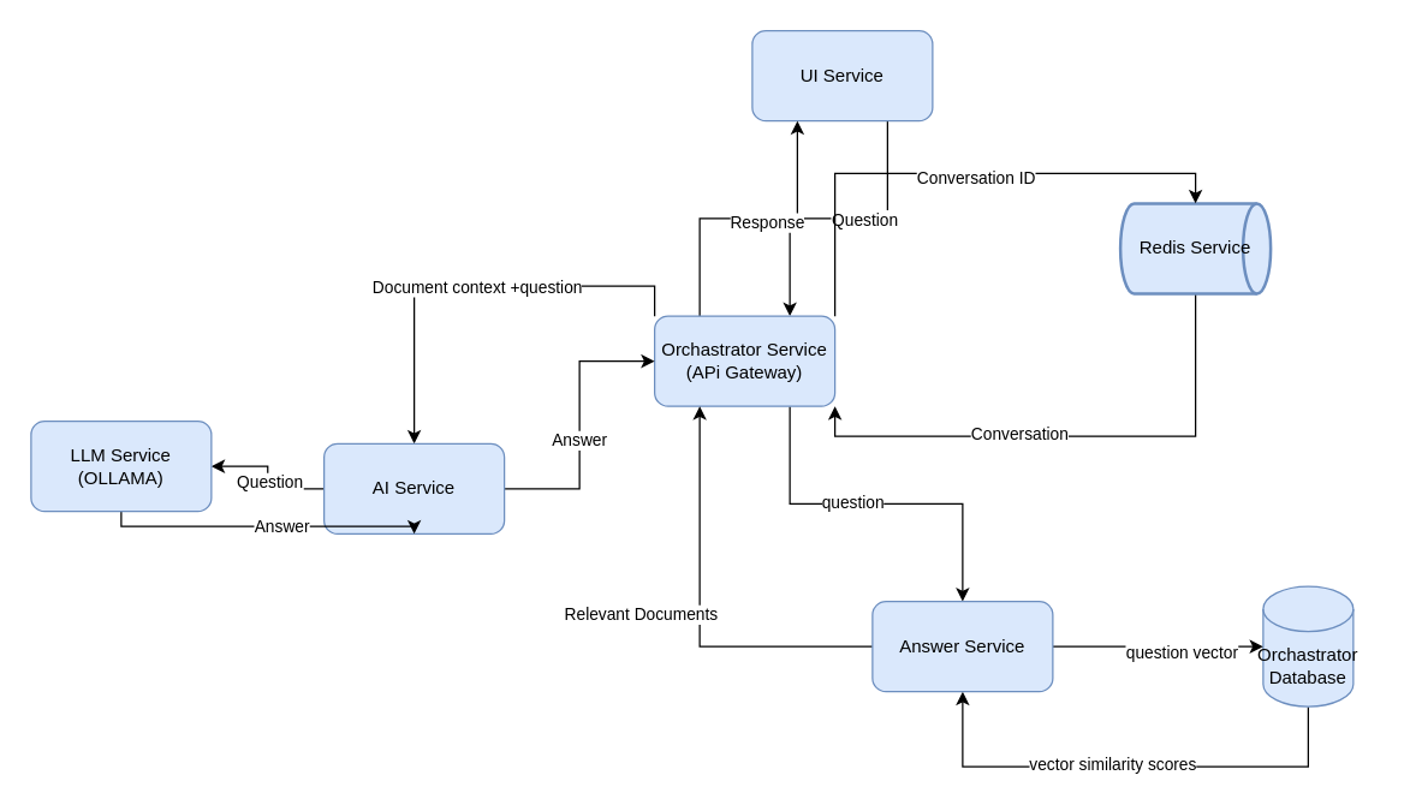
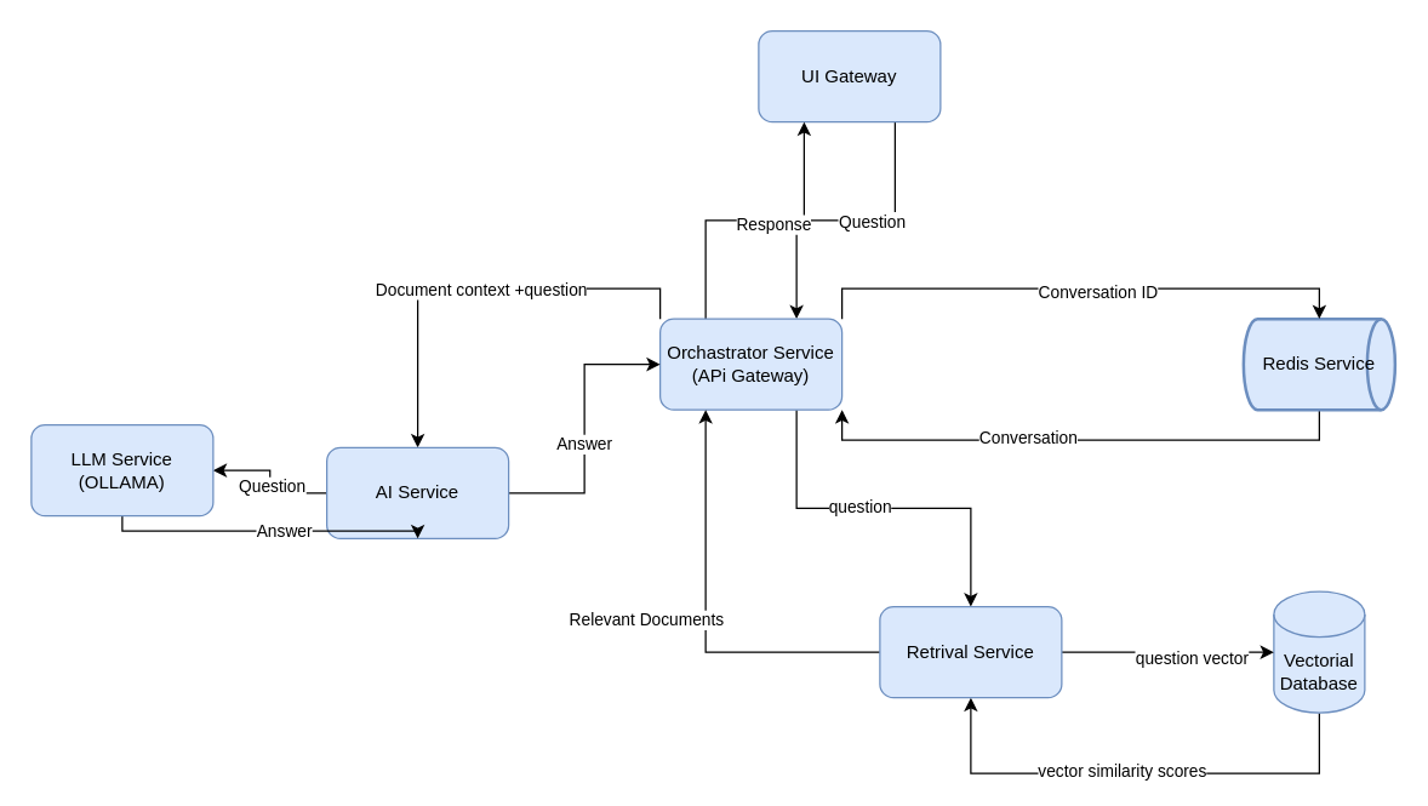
  <mxCell id="0" />
  <mxCell id="1" parent="0" />
  <mxCell id="2" style="edgeStyle=orthogonalEdgeStyle;rounded=0;orthogonalLoop=1;jettySize=auto;html=1;entryX=0.75;entryY=0;entryDx=0;entryDy=0;exitX=0.75;exitY=1;exitDx=0;exitDy=0;" edge="1" parent="1" source="4" target="19"><mxGeometry relative="1" as="geometry" /></mxCell>
  <mxCell id="3" value="Question" style="edgeLabel;html=1;align=center;verticalAlign=middle;resizable=0;points=[];" vertex="1" connectable="0" parent="2"><mxGeometry x="-0.168" relative="1" as="geometry"><mxPoint as="offset" /></mxGeometry></mxCell>
- <mxCell id="4" value="UI Service" style="rounded=1;whiteSpace=wrap;html=1;fillColor=#dae8fc;strokeColor=#6c8ebf;" vertex="1" parent="1"><mxGeometry x="500" y="20" width="120" height="60" as="geometry" /></mxCell>
+ <mxCell id="4" value="UI Gateway" style="rounded=1;whiteSpace=wrap;html=1;fillColor=#dae8fc;strokeColor=#6c8ebf;" vertex="1" parent="1"><mxGeometry x="500" y="20" width="120" height="60" as="geometry" /></mxCell>
  <mxCell id="5" style="edgeStyle=orthogonalEdgeStyle;rounded=0;orthogonalLoop=1;jettySize=auto;html=1;entryX=0.5;entryY=1;entryDx=0;entryDy=0;" edge="1" parent="1" source="7" target="24"><mxGeometry relative="1" as="geometry"><Array as="points"><mxPoint x="870" y="510" /><mxPoint x="640" y="510" /></Array></mxGeometry></mxCell>
  <mxCell id="6" value="vector similarity scores" style="edgeLabel;html=1;align=center;verticalAlign=middle;resizable=0;points=[];" vertex="1" connectable="0" parent="5"><mxGeometry x="0.071" y="-2" relative="1" as="geometry"><mxPoint as="offset" /></mxGeometry></mxCell>
- <mxCell id="7" value="Orchastrator Database" style="shape=cylinder3;whiteSpace=wrap;html=1;boundedLbl=1;backgroundOutline=1;size=15;fillColor=#dae8fc;strokeColor=#6c8ebf;" vertex="1" parent="1"><mxGeometry x="840" y="390" width="60" height="80" as="geometry" /></mxCell>
+ <mxCell id="7" value="Vectorial Database" style="shape=cylinder3;whiteSpace=wrap;html=1;boundedLbl=1;backgroundOutline=1;size=15;fillColor=#dae8fc;strokeColor=#6c8ebf;" vertex="1" parent="1"><mxGeometry x="840" y="390" width="60" height="80" as="geometry" /></mxCell>
  <mxCell id="8" style="edgeStyle=orthogonalEdgeStyle;rounded=0;orthogonalLoop=1;jettySize=auto;html=1;entryX=1;entryY=1;entryDx=0;entryDy=0;exitX=0.5;exitY=1;exitDx=0;exitDy=0;exitPerimeter=0;" edge="1" parent="1" source="10" target="19"><mxGeometry relative="1" as="geometry" /></mxCell>
  <mxCell id="9" value="Conversation" style="edgeLabel;html=1;align=center;verticalAlign=middle;resizable=0;points=[];" vertex="1" connectable="0" parent="8"><mxGeometry x="0.202" y="-2" relative="1" as="geometry"><mxPoint as="offset" /></mxGeometry></mxCell>
- <mxCell id="10" value="Redis Service" style="strokeWidth=2;html=1;shape=mxgraph.flowchart.direct_data;whiteSpace=wrap;fillColor=#dae8fc;strokeColor=#6c8ebf;" vertex="1" parent="1"><mxGeometry x="745" y="135" width="100" height="60" as="geometry" /></mxCell>
+ <mxCell id="10" value="Redis Service" style="strokeWidth=2;html=1;shape=mxgraph.flowchart.direct_data;whiteSpace=wrap;fillColor=#dae8fc;strokeColor=#6c8ebf;" vertex="1" parent="1"><mxGeometry x="820" y="210" width="100" height="60" as="geometry" /></mxCell>
  <mxCell id="11" style="edgeStyle=orthogonalEdgeStyle;rounded=0;orthogonalLoop=1;jettySize=auto;html=1;exitX=1;exitY=0;exitDx=0;exitDy=0;entryX=0.5;entryY=0;entryDx=0;entryDy=0;entryPerimeter=0;" edge="1" parent="1" source="19" target="10"><mxGeometry relative="1" as="geometry" /></mxCell>
  <mxCell id="12" value="Conversation ID" style="edgeLabel;html=1;align=center;verticalAlign=middle;resizable=0;points=[];" vertex="1" connectable="0" parent="11"><mxGeometry x="0.06" y="-2" relative="1" as="geometry"><mxPoint as="offset" /></mxGeometry></mxCell>
  <mxCell id="13" style="edgeStyle=orthogonalEdgeStyle;rounded=0;orthogonalLoop=1;jettySize=auto;html=1;exitX=0.75;exitY=1;exitDx=0;exitDy=0;entryX=0.5;entryY=0;entryDx=0;entryDy=0;" edge="1" parent="1" source="19" target="24"><mxGeometry relative="1" as="geometry" /></mxCell>
  <mxCell id="14" value="question" style="edgeLabel;html=1;align=center;verticalAlign=middle;resizable=0;points=[];" vertex="1" connectable="0" parent="13"><mxGeometry x="-0.135" y="2" relative="1" as="geometry"><mxPoint as="offset" /></mxGeometry></mxCell>
  <mxCell id="15" style="edgeStyle=orthogonalEdgeStyle;rounded=0;orthogonalLoop=1;jettySize=auto;html=1;entryX=0.5;entryY=0;entryDx=0;entryDy=0;exitX=0;exitY=0;exitDx=0;exitDy=0;" edge="1" parent="1" source="19" target="29"><mxGeometry relative="1" as="geometry" /></mxCell>
  <mxCell id="16" value="Document context +question" style="edgeLabel;html=1;align=center;verticalAlign=middle;resizable=0;points=[];" vertex="1" connectable="0" parent="15"><mxGeometry x="-0.027" relative="1" as="geometry"><mxPoint as="offset" /></mxGeometry></mxCell>
  <mxCell id="17" style="edgeStyle=orthogonalEdgeStyle;rounded=0;orthogonalLoop=1;jettySize=auto;html=1;entryX=0.25;entryY=1;entryDx=0;entryDy=0;exitX=0.25;exitY=0;exitDx=0;exitDy=0;" edge="1" parent="1" source="19" target="4"><mxGeometry relative="1" as="geometry" /></mxCell>
  <mxCell id="18" value="Response" style="edgeLabel;html=1;align=center;verticalAlign=middle;resizable=0;points=[];" vertex="1" connectable="0" parent="17"><mxGeometry x="0.113" y="-2" relative="1" as="geometry"><mxPoint as="offset" /></mxGeometry></mxCell>
  <mxCell id="19" value="Orchastrator Service (APi Gateway)" style="rounded=1;whiteSpace=wrap;html=1;fillColor=#dae8fc;strokeColor=#6c8ebf;" vertex="1" parent="1"><mxGeometry x="435" y="210" width="120" height="60" as="geometry" /></mxCell>
  <mxCell id="20" style="edgeStyle=orthogonalEdgeStyle;rounded=0;orthogonalLoop=1;jettySize=auto;html=1;entryX=0.25;entryY=1;entryDx=0;entryDy=0;exitX=0;exitY=0.5;exitDx=0;exitDy=0;" edge="1" parent="1" source="24" target="19"><mxGeometry relative="1" as="geometry"><mxPoint x="500" y="480" as="sourcePoint" /><mxPoint x="520" y="260" as="targetPoint" /></mxGeometry></mxCell>
  <mxCell id="21" value="Relevant Documents" style="edgeLabel;html=1;align=center;verticalAlign=middle;resizable=0;points=[];" vertex="1" connectable="0" parent="20"><mxGeometry x="0.59" y="3" relative="1" as="geometry"><mxPoint x="-37" y="82" as="offset" /></mxGeometry></mxCell>
  <mxCell id="22" style="edgeStyle=orthogonalEdgeStyle;rounded=0;orthogonalLoop=1;jettySize=auto;html=1;exitX=1;exitY=0.5;exitDx=0;exitDy=0;" edge="1" parent="1" source="24" target="7"><mxGeometry relative="1" as="geometry" /></mxCell>
  <mxCell id="23" value="question vector" style="edgeLabel;html=1;align=center;verticalAlign=middle;resizable=0;points=[];" vertex="1" connectable="0" parent="22"><mxGeometry x="0.209" y="-3" relative="1" as="geometry"><mxPoint as="offset" /></mxGeometry></mxCell>
- <mxCell id="24" value="Answer Service" style="rounded=1;whiteSpace=wrap;html=1;fillColor=#dae8fc;strokeColor=#6c8ebf;" vertex="1" parent="1"><mxGeometry x="580" y="400" width="120" height="60" as="geometry" /></mxCell>
+ <mxCell id="24" value="Retrival Service" style="rounded=1;whiteSpace=wrap;html=1;fillColor=#dae8fc;strokeColor=#6c8ebf;" vertex="1" parent="1"><mxGeometry x="580" y="400" width="120" height="60" as="geometry" /></mxCell>
  <mxCell id="25" value="" style="edgeStyle=orthogonalEdgeStyle;rounded=0;orthogonalLoop=1;jettySize=auto;html=1;" edge="1" parent="1" source="29" target="32"><mxGeometry relative="1" as="geometry" /></mxCell>
  <mxCell id="26" value="Question" style="edgeLabel;html=1;align=center;verticalAlign=middle;resizable=0;points=[];" vertex="1" connectable="0" parent="25"><mxGeometry x="-0.058" y="-1" relative="1" as="geometry"><mxPoint as="offset" /></mxGeometry></mxCell>
  <mxCell id="27" style="edgeStyle=orthogonalEdgeStyle;rounded=0;orthogonalLoop=1;jettySize=auto;html=1;entryX=0;entryY=0.5;entryDx=0;entryDy=0;" edge="1" parent="1" source="29" target="19"><mxGeometry relative="1" as="geometry" /></mxCell>
  <mxCell id="28" value="Answer" style="edgeLabel;html=1;align=center;verticalAlign=middle;resizable=0;points=[];" vertex="1" connectable="0" parent="27"><mxGeometry x="-0.105" y="1" relative="1" as="geometry"><mxPoint as="offset" /></mxGeometry></mxCell>
  <mxCell id="29" value="AI Service" style="rounded=1;whiteSpace=wrap;html=1;fillColor=#dae8fc;strokeColor=#6c8ebf;" vertex="1" parent="1"><mxGeometry x="215" y="295" width="120" height="60" as="geometry" /></mxCell>
  <mxCell id="30" style="edgeStyle=orthogonalEdgeStyle;rounded=0;orthogonalLoop=1;jettySize=auto;html=1;entryX=0.5;entryY=1;entryDx=0;entryDy=0;exitX=0.5;exitY=1;exitDx=0;exitDy=0;" edge="1" parent="1" source="32" target="29"><mxGeometry relative="1" as="geometry"><Array as="points"><mxPoint x="100" y="350" /><mxPoint x="320" y="350" /></Array></mxGeometry></mxCell>
  <mxCell id="31" value="Answer" style="edgeLabel;html=1;align=center;verticalAlign=middle;resizable=0;points=[];" vertex="1" connectable="0" parent="30"><mxGeometry x="0.102" y="1" relative="1" as="geometry"><mxPoint as="offset" /></mxGeometry></mxCell>
  <mxCell id="32" value="LLM Service (OLLAMA)" style="whiteSpace=wrap;html=1;rounded=1;fillColor=#dae8fc;strokeColor=#6c8ebf;" vertex="1" parent="1"><mxGeometry x="20" y="280" width="120" height="60" as="geometry" /></mxCell>
